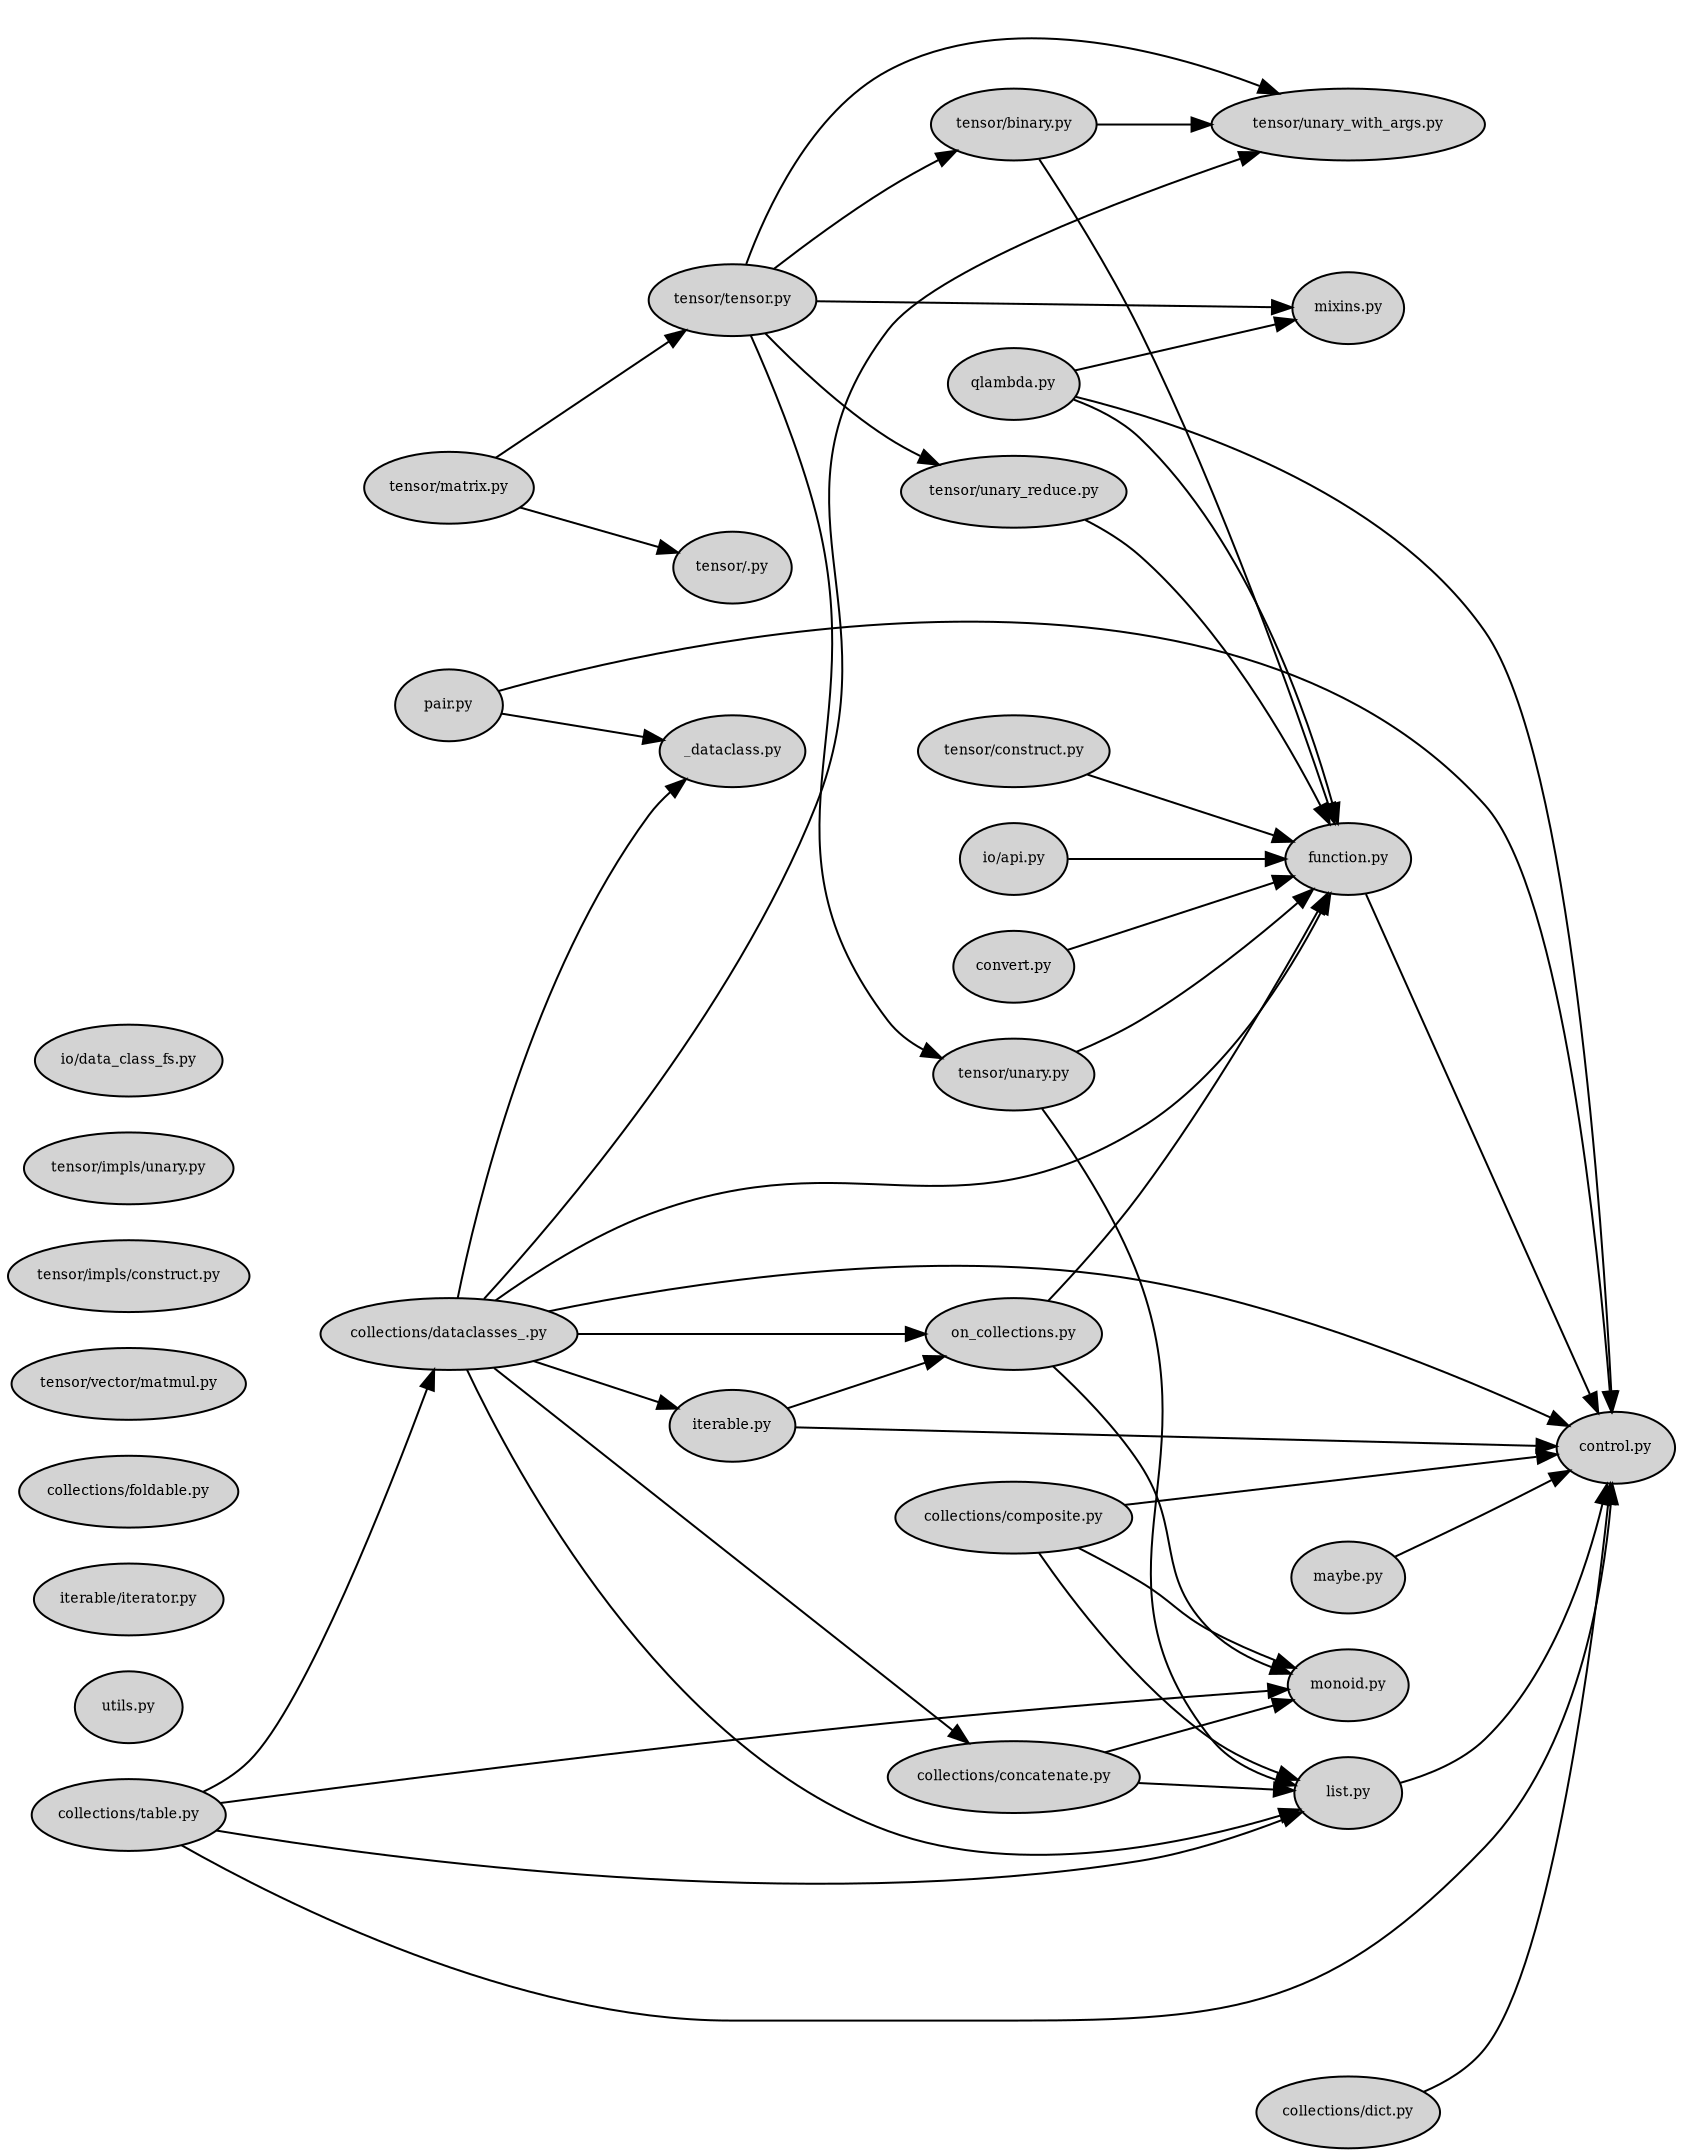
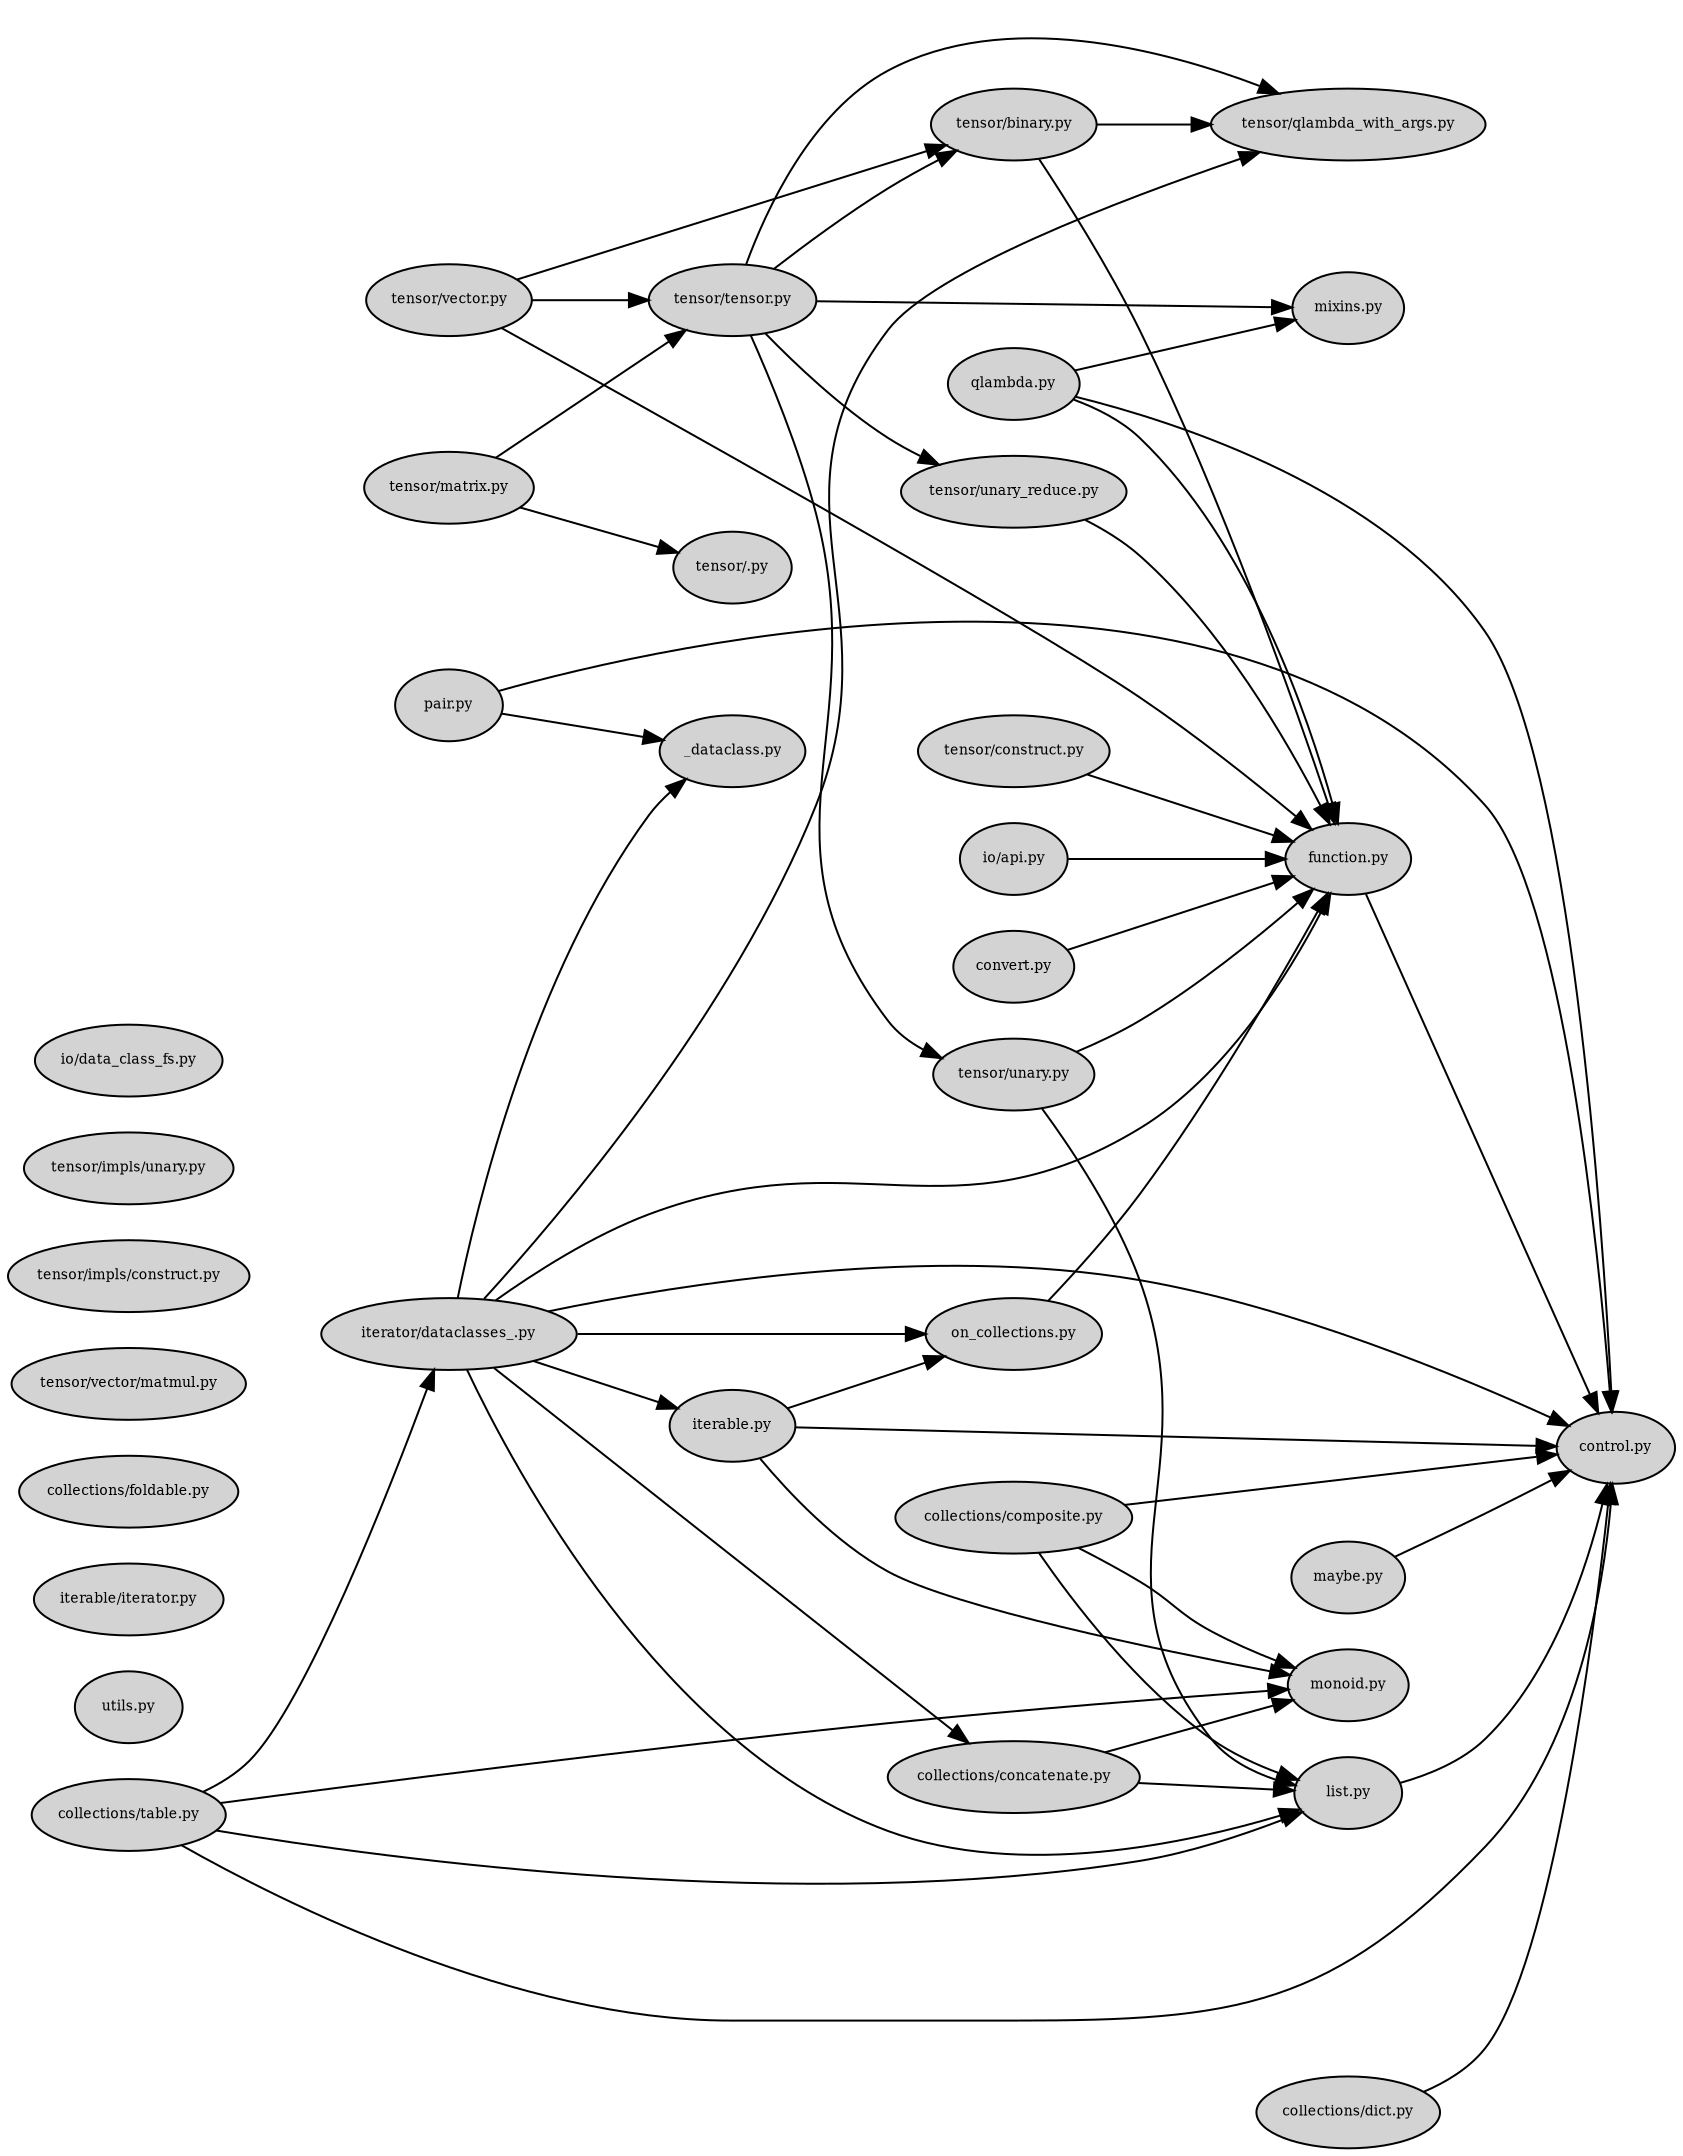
  strict digraph {
    clusterrank=local
    fontname=Helvetica
    fontsize=16
    rankdir=LR
    node [fontsize=7 shape=ellipse style=filled]
    "function.py"
    "control.py"
    "on_collections.py"
    "pair.py"
    "_dataclass.py"
    "qlambda.py"
    "mixins.py"
    "list.py"
    "convert.py"
    "iterable.py"
    "monoid.py"
    "utils.py"
    "maybe.py"
-   "collections/dataclasses_.py"
+   "collections/dataclasses_.py" [label="iterator/dataclasses_.py"]
    "collections/concatenate.py"
-   "tensor/unary_with_args.py"
+   "tensor/unary_with_args.py" [label="tensor/qlambda_with_args.py"]
    "collections/table.py"
    n18 [label="iterable/iterator.py"]
    "collections/dict.py"
    "collections/composite.py"
    "collections/foldable.py"
    "tensor/unary_reduce.py"
    "tensor/matrix.py"
    "tensor/tensor.py"
    "tensor/.py"
    "tensor/binary.py"
    "tensor/unary.py"
    "tensor/construct.py"
+   "tensor/vector.py"
    n30 [label="tensor/vector/matmul.py"]
    "tensor/impls/construct.py"
    "tensor/impls/unary.py"
    "io/api.py"
    "io/data_class_fs.py"
    "function.py" -> "control.py"
    "on_collections.py" -> "function.py"
    "pair.py" -> "control.py"
    "pair.py" -> "_dataclass.py"
    "qlambda.py" -> "function.py"
    "qlambda.py" -> "control.py"
    "qlambda.py" -> "mixins.py"
    "list.py" -> "control.py"
    "convert.py" -> "function.py"
    "iterable.py" -> "control.py"
    "iterable.py" -> "on_collections.py"
-   "on_collections.py" -> "monoid.py"
+   "iterable.py" -> "monoid.py"
    "maybe.py" -> "control.py"
    "collections/dataclasses_.py" -> "function.py"
    "collections/dataclasses_.py" -> "control.py"
    "collections/dataclasses_.py" -> "on_collections.py"
    "collections/dataclasses_.py" -> "_dataclass.py"
    "collections/dataclasses_.py" -> "list.py"
    "collections/dataclasses_.py" -> "iterable.py"
    "collections/dataclasses_.py" -> "collections/concatenate.py"
    "collections/dataclasses_.py" -> "tensor/unary_with_args.py"
    "collections/concatenate.py" -> "list.py"
    "collections/concatenate.py" -> "monoid.py"
    "collections/table.py" -> "control.py"
    "collections/table.py" -> "list.py"
    "collections/table.py" -> "monoid.py"
    "collections/table.py" -> "collections/dataclasses_.py"
    "collections/dict.py" -> "control.py"
    "collections/composite.py" -> "control.py"
    "collections/composite.py" -> "list.py"
    "collections/composite.py" -> "monoid.py"
    "tensor/unary_reduce.py" -> "function.py"
    "tensor/matrix.py" -> "tensor/tensor.py"
    "tensor/matrix.py" -> "tensor/.py"
    "tensor/tensor.py" -> "mixins.py"
    "tensor/tensor.py" -> "tensor/unary_with_args.py"
    "tensor/tensor.py" -> "tensor/unary_reduce.py"
    "tensor/tensor.py" -> "tensor/binary.py"
    "tensor/tensor.py" -> "tensor/unary.py"
    "tensor/binary.py" -> "function.py"
    "tensor/binary.py" -> "tensor/unary_with_args.py"
    "tensor/unary.py" -> "function.py"
    "tensor/unary.py" -> "list.py"
    "tensor/construct.py" -> "function.py"
+   "tensor/vector.py" -> "function.py"
+   "tensor/vector.py" -> "tensor/tensor.py"
+   "tensor/vector.py" -> "tensor/binary.py"
    "io/api.py" -> "function.py"
  }
